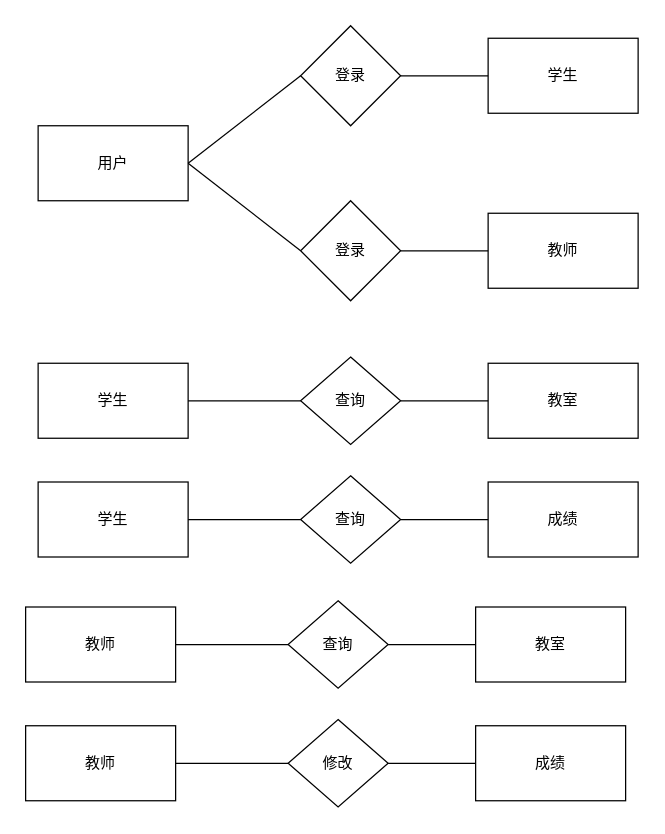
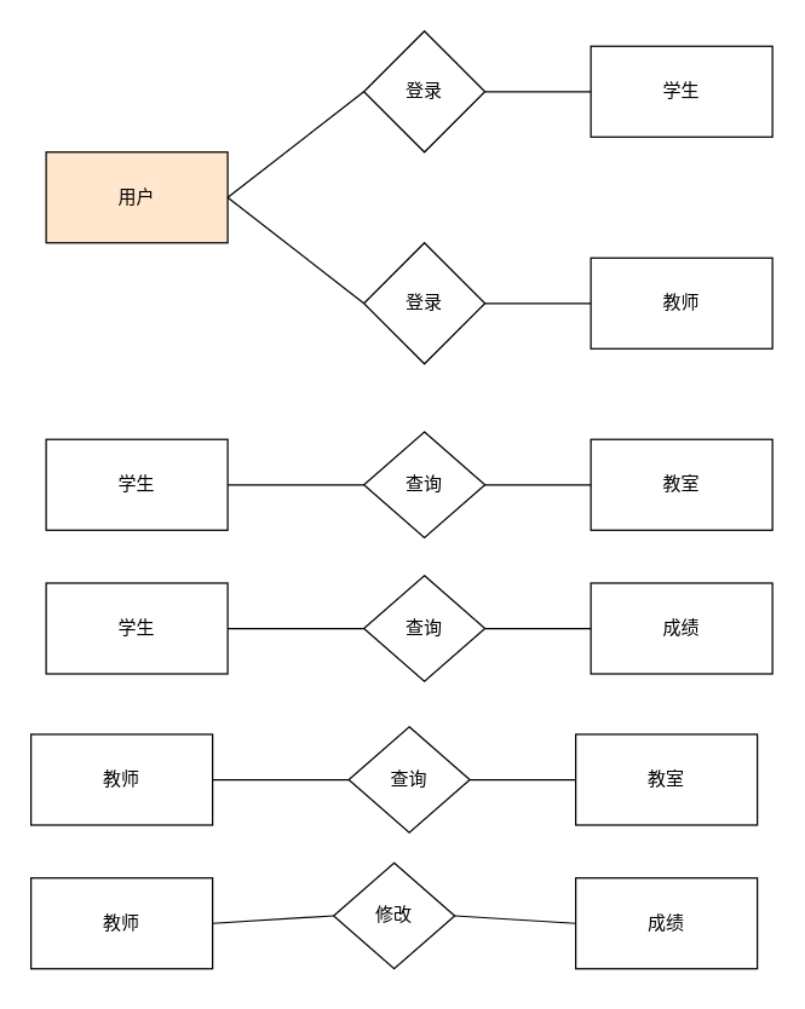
  <mxCell id="0" />
  <mxCell id="1" parent="0" />
- <mxCell id="2" value="用户" style="rounded=0;whiteSpace=wrap;html=1;" vertex="1" parent="1"><mxGeometry x="30" y="100" width="120" height="60" as="geometry" /></mxCell>
+ <mxCell id="2" value="用户" style="rounded=0;whiteSpace=wrap;html=1;fillColor=#ffe6cc;" vertex="1" parent="1"><mxGeometry x="30" y="100" width="120" height="60" as="geometry" /></mxCell>
  <mxCell id="3" value="学生" style="rounded=0;whiteSpace=wrap;html=1;" vertex="1" parent="1"><mxGeometry x="390" y="30" width="120" height="60" as="geometry" /></mxCell>
  <mxCell id="4" value="教师" style="rounded=0;whiteSpace=wrap;html=1;" vertex="1" parent="1"><mxGeometry x="390" y="170" width="120" height="60" as="geometry" /></mxCell>
  <mxCell id="5" value="学生" style="rounded=0;whiteSpace=wrap;html=1;" vertex="1" parent="1"><mxGeometry x="30" y="290" width="120" height="60" as="geometry" /></mxCell>
  <mxCell id="6" value="教室" style="rounded=0;whiteSpace=wrap;html=1;" vertex="1" parent="1"><mxGeometry x="390" y="290" width="120" height="60" as="geometry" /></mxCell>
  <mxCell id="7" value="查询" style="rhombus;whiteSpace=wrap;html=1;" vertex="1" parent="1"><mxGeometry x="240" y="285" width="80" height="70" as="geometry" /></mxCell>
  <mxCell id="8" value="" style="endArrow=none;html=1;rounded=0;exitX=1;exitY=0.5;exitDx=0;exitDy=0;entryX=0;entryY=0.5;entryDx=0;entryDy=0;" edge="1" parent="1" source="5" target="7"><mxGeometry width="50" height="50" relative="1" as="geometry"><mxPoint x="270" y="210" as="sourcePoint" /><mxPoint x="320" y="160" as="targetPoint" /></mxGeometry></mxCell>
  <mxCell id="9" value="" style="endArrow=none;html=1;rounded=0;exitX=1;exitY=0.5;exitDx=0;exitDy=0;entryX=0;entryY=0.5;entryDx=0;entryDy=0;" edge="1" parent="1" source="7" target="6"><mxGeometry width="50" height="50" relative="1" as="geometry"><mxPoint x="320" y="322.5" as="sourcePoint" /><mxPoint x="410" y="327.5" as="targetPoint" /></mxGeometry></mxCell>
  <mxCell id="10" value="学生" style="rounded=0;whiteSpace=wrap;html=1;" vertex="1" parent="1"><mxGeometry x="30" y="385" width="120" height="60" as="geometry" /></mxCell>
  <mxCell id="11" value="成绩" style="rounded=0;whiteSpace=wrap;html=1;" vertex="1" parent="1"><mxGeometry x="390" y="385" width="120" height="60" as="geometry" /></mxCell>
  <mxCell id="12" value="查询" style="rhombus;whiteSpace=wrap;html=1;" vertex="1" parent="1"><mxGeometry x="240" y="380" width="80" height="70" as="geometry" /></mxCell>
  <mxCell id="13" value="" style="endArrow=none;html=1;rounded=0;exitX=1;exitY=0.5;exitDx=0;exitDy=0;entryX=0;entryY=0.5;entryDx=0;entryDy=0;" edge="1" parent="1" source="10" target="12"><mxGeometry width="50" height="50" relative="1" as="geometry"><mxPoint x="270" y="305" as="sourcePoint" /><mxPoint x="320" y="255" as="targetPoint" /></mxGeometry></mxCell>
  <mxCell id="14" value="" style="endArrow=none;html=1;rounded=0;exitX=1;exitY=0.5;exitDx=0;exitDy=0;entryX=0;entryY=0.5;entryDx=0;entryDy=0;" edge="1" parent="1" source="12" target="11"><mxGeometry width="50" height="50" relative="1" as="geometry"><mxPoint x="320" y="417.5" as="sourcePoint" /><mxPoint x="410" y="422.5" as="targetPoint" /></mxGeometry></mxCell>
  <mxCell id="15" value="教师" style="rounded=0;whiteSpace=wrap;html=1;" vertex="1" parent="1"><mxGeometry x="20" y="485" width="120" height="60" as="geometry" /></mxCell>
  <mxCell id="16" value="教室" style="rounded=0;whiteSpace=wrap;html=1;" vertex="1" parent="1"><mxGeometry x="380" y="485" width="120" height="60" as="geometry" /></mxCell>
  <mxCell id="17" value="查询" style="rhombus;whiteSpace=wrap;html=1;" vertex="1" parent="1"><mxGeometry x="230" y="480" width="80" height="70" as="geometry" /></mxCell>
  <mxCell id="18" value="" style="endArrow=none;html=1;rounded=0;exitX=1;exitY=0.5;exitDx=0;exitDy=0;entryX=0;entryY=0.5;entryDx=0;entryDy=0;" edge="1" parent="1" source="15" target="17"><mxGeometry width="50" height="50" relative="1" as="geometry"><mxPoint x="260" y="405" as="sourcePoint" /><mxPoint x="310" y="355" as="targetPoint" /></mxGeometry></mxCell>
  <mxCell id="19" value="" style="endArrow=none;html=1;rounded=0;exitX=1;exitY=0.5;exitDx=0;exitDy=0;entryX=0;entryY=0.5;entryDx=0;entryDy=0;" edge="1" parent="1" source="17" target="16"><mxGeometry width="50" height="50" relative="1" as="geometry"><mxPoint x="310" y="517.5" as="sourcePoint" /><mxPoint x="400" y="522.5" as="targetPoint" /></mxGeometry></mxCell>
  <mxCell id="20" value="教师" style="rounded=0;whiteSpace=wrap;html=1;" vertex="1" parent="1"><mxGeometry x="20" y="580" width="120" height="60" as="geometry" /></mxCell>
  <mxCell id="21" value="成绩" style="rounded=0;whiteSpace=wrap;html=1;" vertex="1" parent="1"><mxGeometry x="380" y="580" width="120" height="60" as="geometry" /></mxCell>
- <mxCell id="22" value="修改" style="rhombus;whiteSpace=wrap;html=1;" vertex="1" parent="1"><mxGeometry x="230" y="575" width="80" height="70" as="geometry" /></mxCell>
+ <mxCell id="22" value="修改" style="rhombus;whiteSpace=wrap;html=1;" vertex="1" parent="1"><mxGeometry x="220" y="570" width="80" height="70" as="geometry" /></mxCell>
  <mxCell id="23" value="" style="endArrow=none;html=1;rounded=0;exitX=1;exitY=0.5;exitDx=0;exitDy=0;entryX=0;entryY=0.5;entryDx=0;entryDy=0;" edge="1" parent="1" source="20" target="22"><mxGeometry width="50" height="50" relative="1" as="geometry"><mxPoint x="260" y="500" as="sourcePoint" /><mxPoint x="310" y="450" as="targetPoint" /></mxGeometry></mxCell>
  <mxCell id="24" value="" style="endArrow=none;html=1;rounded=0;exitX=1;exitY=0.5;exitDx=0;exitDy=0;entryX=0;entryY=0.5;entryDx=0;entryDy=0;" edge="1" parent="1" source="22" target="21"><mxGeometry width="50" height="50" relative="1" as="geometry"><mxPoint x="310" y="612.5" as="sourcePoint" /><mxPoint x="400" y="617.5" as="targetPoint" /></mxGeometry></mxCell>
  <mxCell id="25" value="登录" style="rhombus;whiteSpace=wrap;html=1;" vertex="1" parent="1"><mxGeometry x="240" y="160" width="80" height="80" as="geometry" /></mxCell>
  <mxCell id="26" value="登录" style="rhombus;whiteSpace=wrap;html=1;" vertex="1" parent="1"><mxGeometry x="240" y="20" width="80" height="80" as="geometry" /></mxCell>
  <mxCell id="27" value="" style="endArrow=none;html=1;rounded=0;exitX=1;exitY=0.5;exitDx=0;exitDy=0;entryX=0;entryY=0.5;entryDx=0;entryDy=0;" edge="1" parent="1" source="2" target="25"><mxGeometry width="50" height="50" relative="1" as="geometry"><mxPoint x="240" y="260" as="sourcePoint" /><mxPoint x="290" y="210" as="targetPoint" /></mxGeometry></mxCell>
  <mxCell id="28" value="" style="endArrow=none;html=1;rounded=0;exitX=1;exitY=0.5;exitDx=0;exitDy=0;entryX=0;entryY=0.5;entryDx=0;entryDy=0;" edge="1" parent="1" source="25" target="4"><mxGeometry width="50" height="50" relative="1" as="geometry"><mxPoint x="330" y="200" as="sourcePoint" /><mxPoint x="380" y="150" as="targetPoint" /></mxGeometry></mxCell>
  <mxCell id="29" value="" style="endArrow=none;html=1;rounded=0;entryX=0;entryY=0.5;entryDx=0;entryDy=0;exitX=1;exitY=0.5;exitDx=0;exitDy=0;" edge="1" parent="1" source="26" target="3"><mxGeometry width="50" height="50" relative="1" as="geometry"><mxPoint x="330" y="50" as="sourcePoint" /><mxPoint x="380" y="0" as="targetPoint" /></mxGeometry></mxCell>
  <mxCell id="30" value="" style="endArrow=none;html=1;rounded=0;exitX=1;exitY=0.5;exitDx=0;exitDy=0;entryX=0;entryY=0.5;entryDx=0;entryDy=0;" edge="1" parent="1" source="2" target="26"><mxGeometry width="50" height="50" relative="1" as="geometry"><mxPoint x="170" y="70" as="sourcePoint" /><mxPoint x="220" y="20" as="targetPoint" /></mxGeometry></mxCell>
